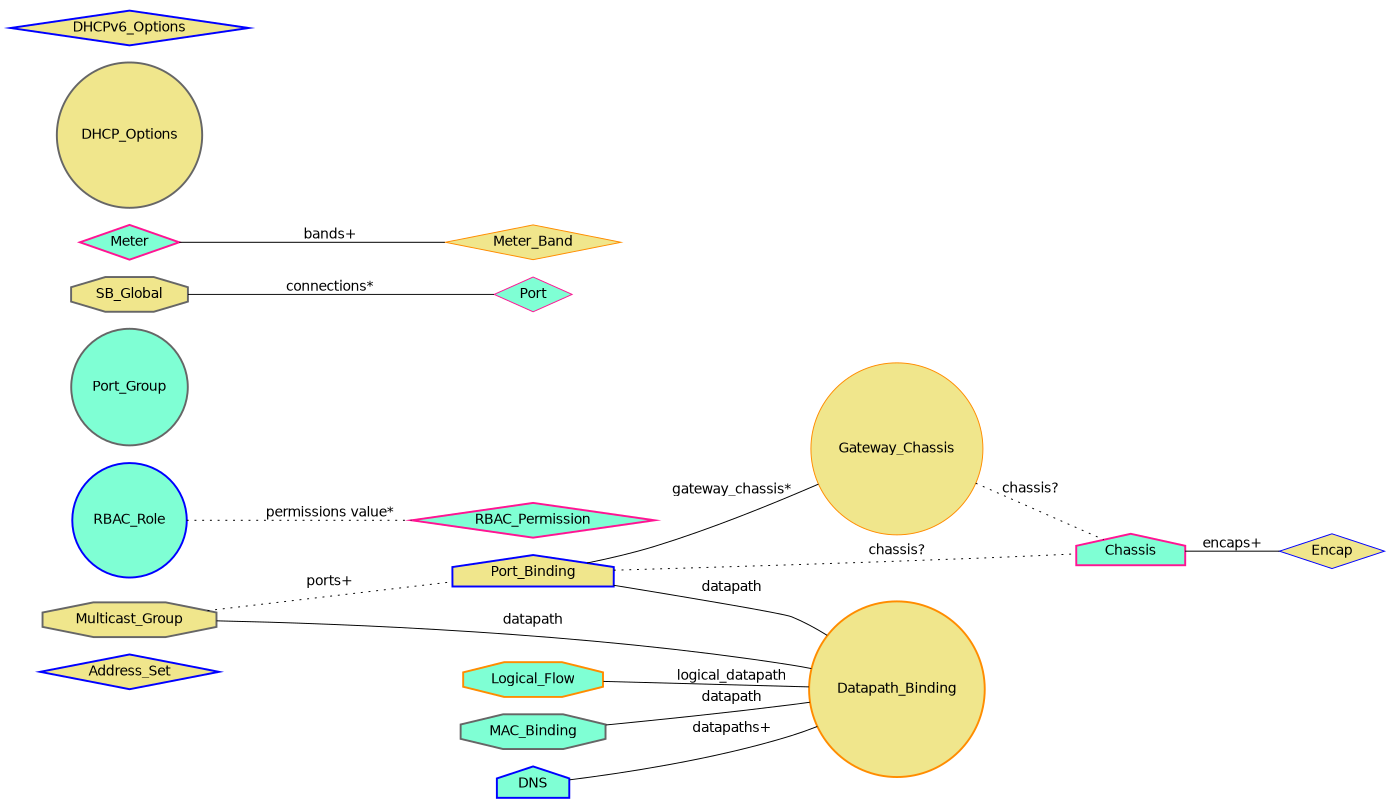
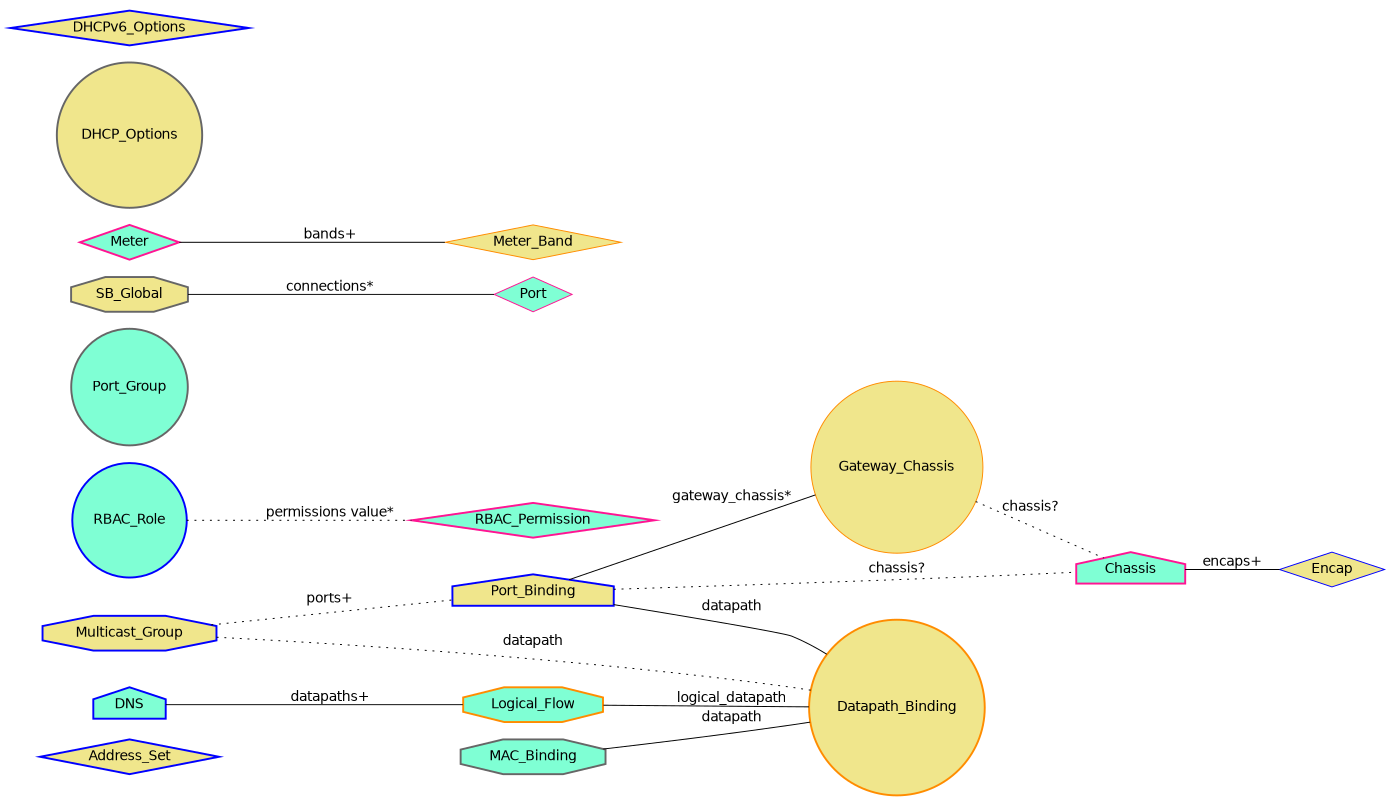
  digraph {
    fontname="DejaVu Sans"
    rankdir=LR
    node [color=blue fillcolor=khaki fontname="DejaVu Sans" shape=diamond style="bold,filled"]
    edge [arrowhead=none arrowtail=none dir=none fontname="DejaVu Sans"]
    Address_Set
    Port_Binding [shape=house]
    Gateway_Chassis [color=darkorange shape=circle style=filled]
    Datapath_Binding [color=darkorange shape=circle]
    Chassis [color=deeppink fillcolor=aquamarine shape=house]
    Encap [style=filled]
-   Multicast_Group [color=gray40 shape=octagon]
+   Multicast_Group [shape=octagon]
    RBAC_Permission [color=deeppink fillcolor=aquamarine]
    RBAC_Role [fillcolor=aquamarine shape=circle]
    Port_Group [color=gray40 fillcolor=aquamarine shape=circle]
    Logical_Flow [color=darkorange fillcolor=aquamarine shape=octagon]
    MAC_Binding [color=gray40 fillcolor=aquamarine shape=octagon]
    SB_Global [color=gray40 shape=octagon]
    n14 [color=deeppink fillcolor=aquamarine label=Port style=filled]
    DNS [fillcolor=aquamarine shape=house]
    Meter [color=deeppink fillcolor=aquamarine]
    Meter_Band [color=darkorange style=filled]
    DHCP_Options [color=gray40 shape=circle]
    DHCPv6_Options
    Port_Binding -> Gateway_Chassis [label="gateway_chassis*"]
    Port_Binding -> Datapath_Binding [label=datapath]
    Port_Binding -> Chassis [label="chassis?" style=dotted]
    Gateway_Chassis -> Chassis [label="chassis?" style=dotted]
    Chassis -> Encap [label="encaps+"]
    Multicast_Group -> Port_Binding [label="ports+" style=dotted]
-   Multicast_Group -> Datapath_Binding [label=datapath]
+   Multicast_Group -> Datapath_Binding [label=datapath style=dotted]
    RBAC_Role -> RBAC_Permission [label="permissions value*" style=dotted]
    Logical_Flow -> Datapath_Binding [label=logical_datapath]
    MAC_Binding -> Datapath_Binding [label=datapath]
    SB_Global -> n14 [label="connections*"]
-   DNS -> Datapath_Binding [label="datapaths+"]
+   DNS -> Logical_Flow [label="datapaths+"]
    Meter -> Meter_Band [label="bands+"]
  }
